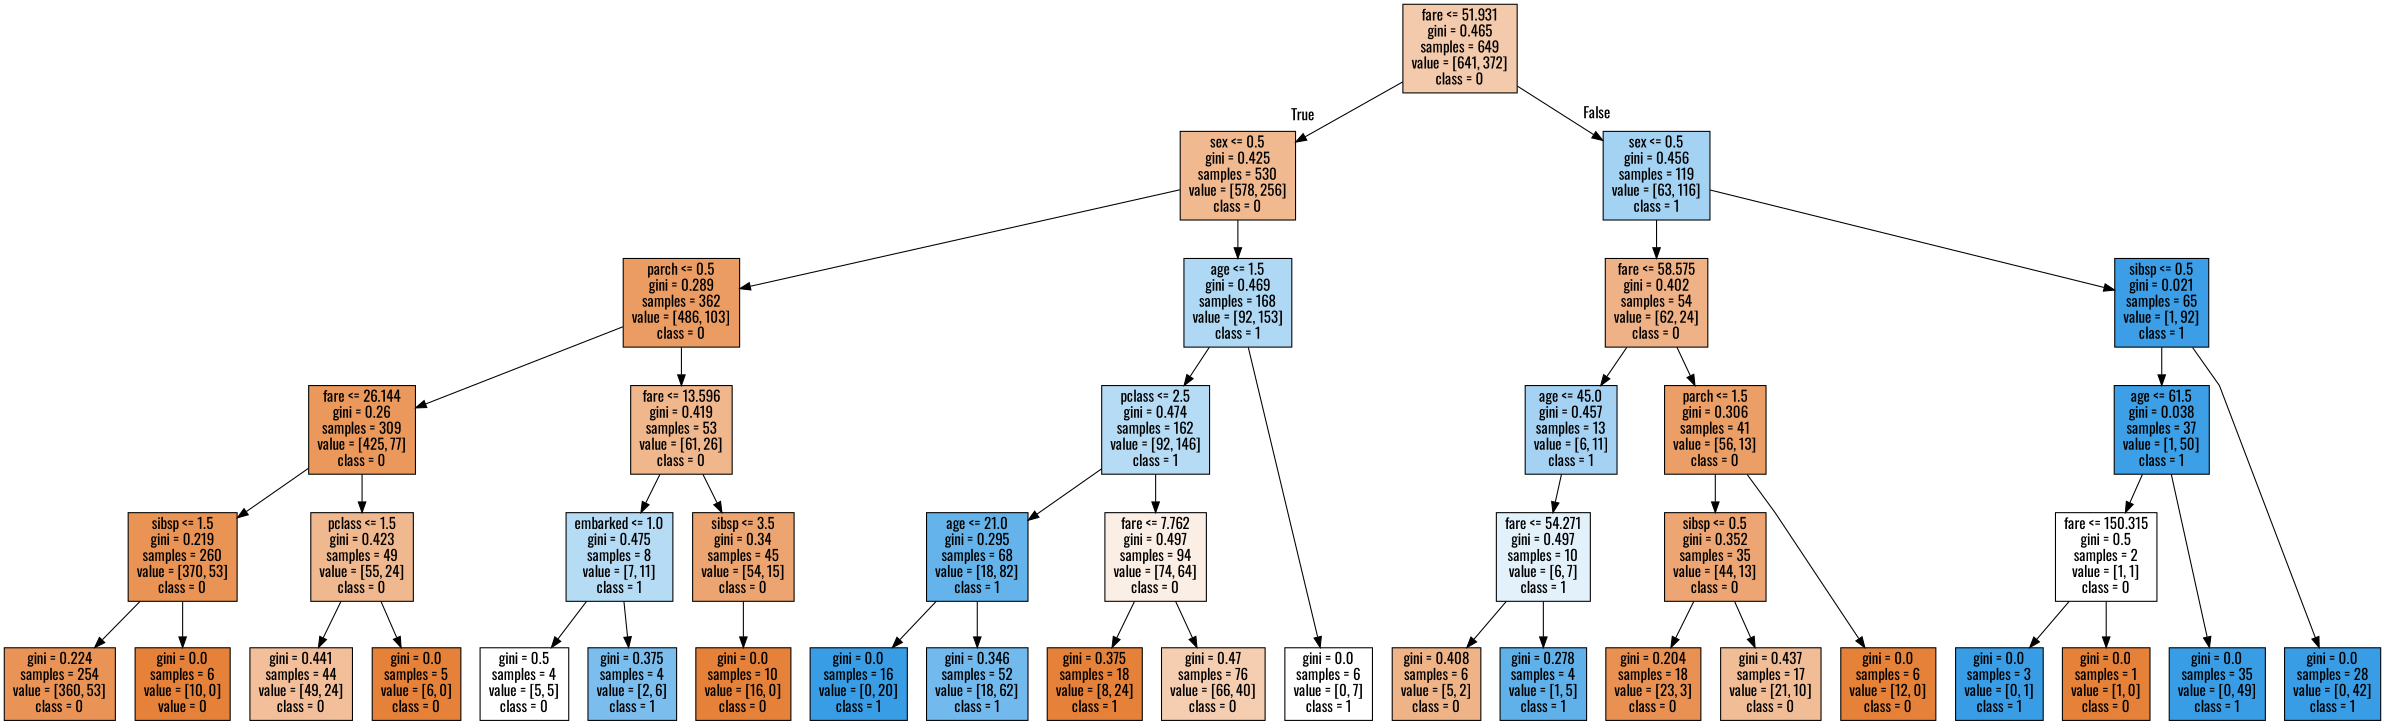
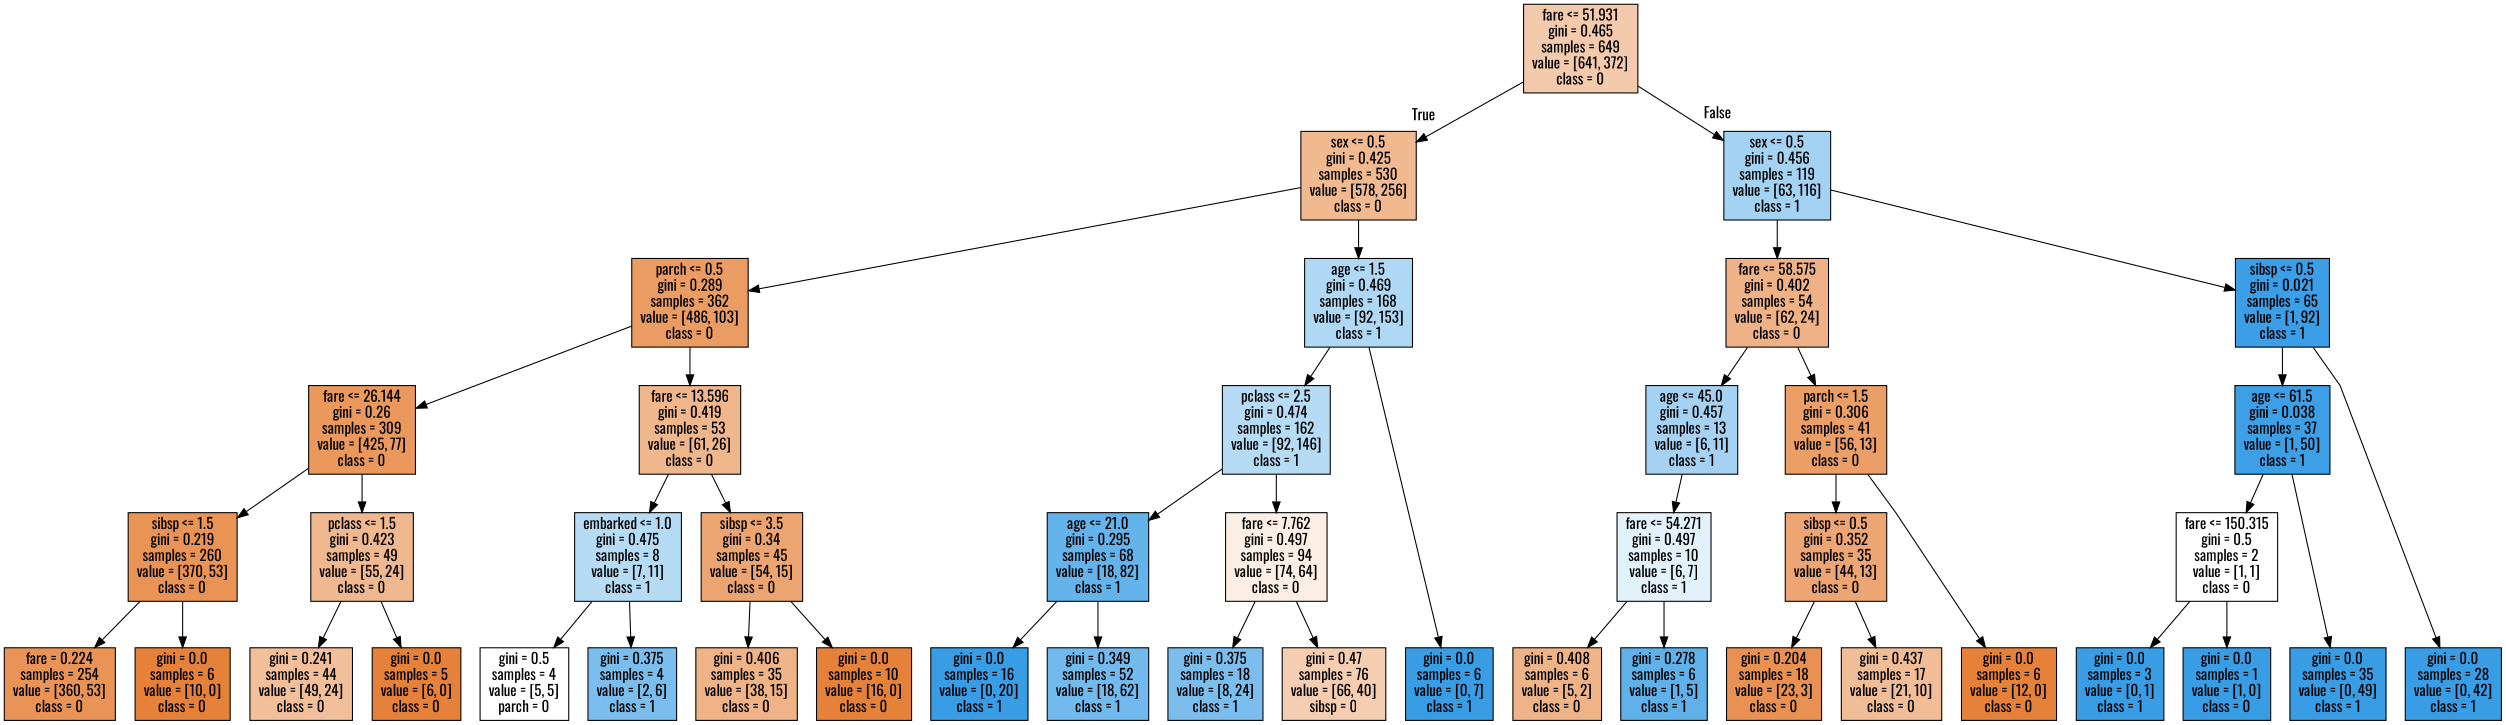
  digraph {
    fontname=Oswald
    ranksep=equally
    splines=polyline
    node [color=black fillcolor="#e58139ff" fontname=Oswald shape=box style=filled]
    edge [fontname=Oswald]
    n1 [fillcolor="#e581396b" label="fare <= 51.931\ngini = 0.465\nsamples = 649\nvalue = [641, 372]\nclass = 0"]
    n2 [fillcolor="#e581398e" label="sex <= 0.5\ngini = 0.425\nsamples = 530\nvalue = [578, 256]\nclass = 0"]
    n3 [fillcolor="#399de575" label="sex <= 0.5\ngini = 0.456\nsamples = 119\nvalue = [63, 116]\nclass = 1"]
    n4 [fillcolor="#e58139c9" label="parch <= 0.5\ngini = 0.289\nsamples = 362\nvalue = [486, 103]\nclass = 0"]
    n5 [fillcolor="#399de566" label="age <= 1.5\ngini = 0.469\nsamples = 168\nvalue = [92, 153]\nclass = 1"]
    n6 [fillcolor="#e581399c" label="fare <= 58.575\ngini = 0.402\nsamples = 54\nvalue = [62, 24]\nclass = 0"]
    n7 [fillcolor="#399de5fc" label="sibsp <= 0.5\ngini = 0.021\nsamples = 65\nvalue = [1, 92]\nclass = 1"]
    n8 [fillcolor="#e58139d1" label="fare <= 26.144\ngini = 0.26\nsamples = 309\nvalue = [425, 77]\nclass = 0"]
    n9 [fillcolor="#e5813992" label="fare <= 13.596\ngini = 0.419\nsamples = 53\nvalue = [61, 26]\nclass = 0"]
    n10 [fillcolor="#399de55e" label="pclass <= 2.5\ngini = 0.474\nsamples = 162\nvalue = [92, 146]\nclass = 1"]
    n11 [fillcolor="#399de574" label="age <= 45.0\ngini = 0.457\nsamples = 13\nvalue = [6, 11]\nclass = 1"]
    n12 [fillcolor="#e58139c4" label="parch <= 1.5\ngini = 0.306\nsamples = 41\nvalue = [56, 13]\nclass = 0"]
    n13 [fillcolor="#399de5fa" label="age <= 61.5\ngini = 0.038\nsamples = 37\nvalue = [1, 50]\nclass = 1"]
    n14 [fillcolor="#e58139da" label="sibsp <= 1.5\ngini = 0.219\nsamples = 260\nvalue = [370, 53]\nclass = 0"]
    n15 [fillcolor="#e5813990" label="pclass <= 1.5\ngini = 0.423\nsamples = 49\nvalue = [55, 24]\nclass = 0"]
    n16 [fillcolor="#399de55d" label="embarked <= 1.0\ngini = 0.475\nsamples = 8\nvalue = [7, 11]\nclass = 1"]
    n17 [fillcolor="#e58139b8" label="sibsp <= 3.5\ngini = 0.34\nsamples = 45\nvalue = [54, 15]\nclass = 0"]
    n18 [fillcolor="#399de5c7" label="age <= 21.0\ngini = 0.295\nsamples = 68\nvalue = [18, 82]\nclass = 1"]
    n19 [fillcolor="#e5813922" label="fare <= 7.762\ngini = 0.497\nsamples = 94\nvalue = [74, 64]\nclass = 0"]
    n20 [fillcolor="#399de524" label="fare <= 54.271\ngini = 0.497\nsamples = 10\nvalue = [6, 7]\nclass = 1"]
    n21 [fillcolor="#e58139b4" label="sibsp <= 0.5\ngini = 0.352\nsamples = 35\nvalue = [44, 13]\nclass = 0"]
    n22 [fillcolor="#e5813900" label="fare <= 150.315\ngini = 0.5\nsamples = 2\nvalue = [1, 1]\nclass = 0"]
-   n23 [fillcolor="#e58139d9" label="gini = 0.224\nsamples = 254\nvalue = [360, 53]\nclass = 0"]
-   n24 [label="gini = 0.0\nsamples = 6\nvalue = [10, 0]\nvalue = 0"]
-   n25 [fillcolor="#e5813982" label="gini = 0.441\nsamples = 44\nvalue = [49, 24]\nclass = 0"]
+   n23 [fillcolor="#e58139d9" label="fare = 0.224\nsamples = 254\nvalue = [360, 53]\nclass = 0"]
+   n24 [label="gini = 0.0\nsamples = 6\nvalue = [10, 0]\nclass = 0"]
+   n25 [fillcolor="#e5813982" label="gini = 0.241\nsamples = 44\nvalue = [49, 24]\nclass = 0"]
    n26 [label="gini = 0.0\nsamples = 5\nvalue = [6, 0]\nclass = 0"]
-   n27 [fillcolor="#e5813900" label="gini = 0.5\nsamples = 4\nvalue = [5, 5]\nclass = 0"]
+   n27 [fillcolor="#e5813900" label="gini = 0.5\nsamples = 4\nvalue = [5, 5]\nparch = 0"]
    n28 [fillcolor="#399de5aa" label="gini = 0.375\nsamples = 4\nvalue = [2, 6]\nclass = 1"]
+   n29 [fillcolor="#e581399a" label="gini = 0.406\nsamples = 35\nvalue = [38, 15]\nclass = 0"]
    n30 [label="gini = 0.0\nsamples = 10\nvalue = [16, 0]\nclass = 0"]
-   n31 [fillcolor="#e5813900" label="gini = 0.0\nsamples = 6\nvalue = [0, 7]\nclass = 1"]
+   n31 [fillcolor="#399de5ff" label="gini = 0.0\nsamples = 6\nvalue = [0, 7]\nclass = 1"]
    n32 [fillcolor="#399de5ff" label="gini = 0.0\nsamples = 16\nvalue = [0, 20]\nclass = 1"]
-   n33 [fillcolor="#399de5b5" label="gini = 0.346\nsamples = 52\nvalue = [18, 62]\nclass = 1"]
-   n34 [label="gini = 0.375\nsamples = 18\nvalue = [8, 24]\nclass = 1"]
-   n35 [fillcolor="#e5813964" label="gini = 0.47\nsamples = 76\nvalue = [66, 40]\nclass = 0"]
+   n33 [fillcolor="#399de5b5" label="gini = 0.349\nsamples = 52\nvalue = [18, 62]\nclass = 1"]
+   n34 [fillcolor="#399de5aa" label="gini = 0.375\nsamples = 18\nvalue = [8, 24]\nclass = 1"]
+   n35 [fillcolor="#e5813964" label="gini = 0.47\nsamples = 76\nvalue = [66, 40]\nsibsp = 0"]
    n36 [fillcolor="#e5813999" label="gini = 0.408\nsamples = 6\nvalue = [5, 2]\nclass = 0"]
-   n37 [fillcolor="#399de5cc" label="gini = 0.278\nsamples = 4\nvalue = [1, 5]\nclass = 1"]
+   n37 [fillcolor="#399de5cc" label="gini = 0.278\nsamples = 6\nvalue = [1, 5]\nclass = 1"]
    n38 [fillcolor="#e58139de" label="gini = 0.204\nsamples = 18\nvalue = [23, 3]\nclass = 0"]
    n39 [fillcolor="#e5813986" label="gini = 0.437\nsamples = 17\nvalue = [21, 10]\nclass = 0"]
    n40 [label="gini = 0.0\nsamples = 6\nvalue = [12, 0]\nclass = 0"]
    n41 [fillcolor="#399de5ff" label="gini = 0.0\nsamples = 28\nvalue = [0, 42]\nclass = 1"]
    n42 [fillcolor="#399de5ff" label="gini = 0.0\nsamples = 35\nvalue = [0, 49]\nclass = 1"]
    n43 [fillcolor="#399de5ff" label="gini = 0.0\nsamples = 3\nvalue = [0, 1]\nclass = 1"]
-   n44 [label="gini = 0.0\nsamples = 1\nvalue = [1, 0]\nclass = 0"]
+   n44 [fillcolor="#399de5ff" label="gini = 0.0\nsamples = 1\nvalue = [1, 0]\nclass = 0"]
    subgraph sub_1 {
      rank=same
      n1
    }
    subgraph sub_2 {
      rank=same
      n2
      n3
    }
    subgraph sub_3 {
      rank=same
      n4
      n5
      n6
      n7
    }
    subgraph sub_4 {
      rank=same
      n8
      n9
      n10
      n11
      n12
      n13
    }
    subgraph sub_5 {
      rank=same
      n14
      n15
      n16
      n17
      n18
      n19
      n20
      n21
      n22
    }
    subgraph sub_6 {
      rank=same
      n23
      n24
      n25
      n26
      n27
      n28
+     n29
      n30
      n31
      n32
      n33
      n34
      n35
      n36
      n37
      n38
      n39
      n40
      n41
      n42
      n43
      n44
    }
    n1 -> n2 [headlabel=True labelangle=45 labeldistance=2.5]
    n1 -> n3 [headlabel=False labelangle=-45 labeldistance=2.5]
    n2 -> n4
    n2 -> n5
    n3 -> n6
    n3 -> n7
    n4 -> n8
    n4 -> n9
    n5 -> n10
    n5 -> n31
    n6 -> n11
    n6 -> n12
    n7 -> n13
    n7 -> n41
    n8 -> n14
    n8 -> n15
    n9 -> n16
    n9 -> n17
    n10 -> n18
    n10 -> n19
    n11 -> n20
    n12 -> n21
    n12 -> n40
    n13 -> n22
    n13 -> n42
    n14 -> n23
    n14 -> n24
    n15 -> n25
    n15 -> n26
    n16 -> n27
    n16 -> n28
+   n17 -> n29
    n17 -> n30
    n18 -> n32
    n18 -> n33
    n19 -> n34
    n19 -> n35
    n20 -> n36
    n20 -> n37
    n21 -> n38
    n21 -> n39
    n22 -> n43
    n22 -> n44
  }
